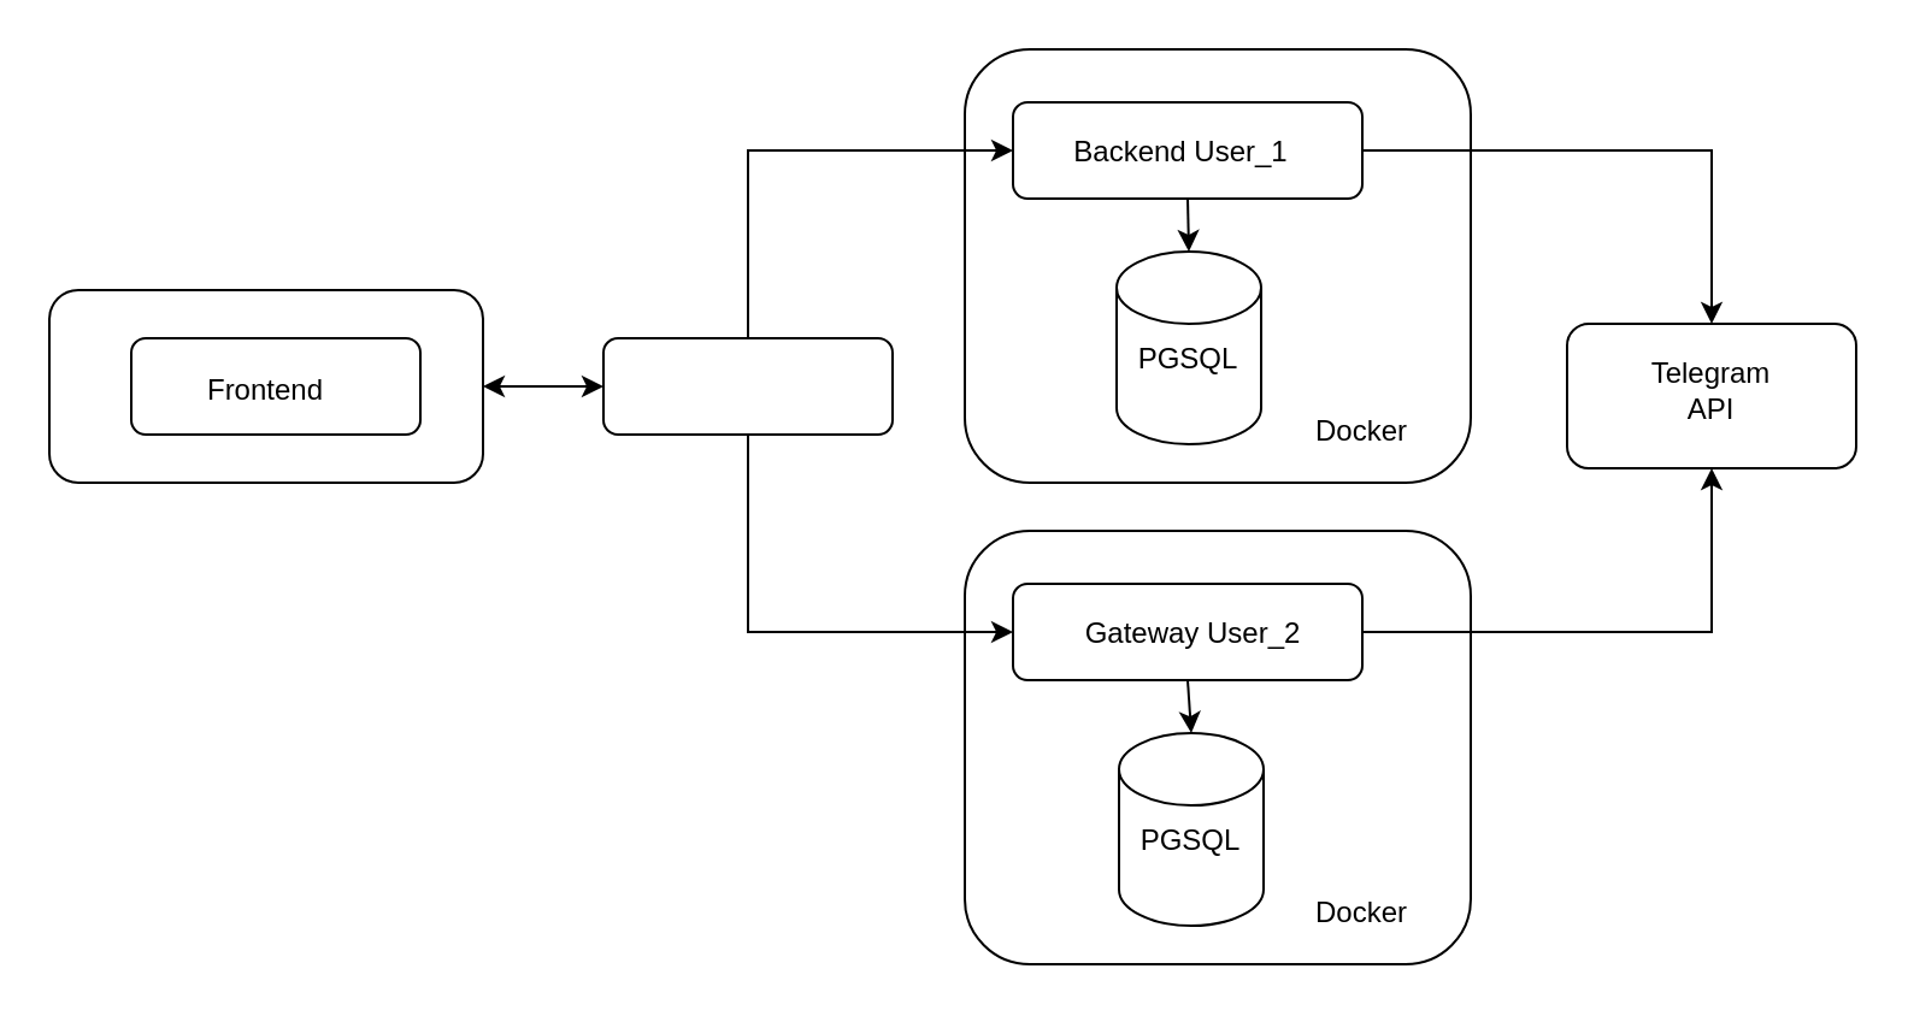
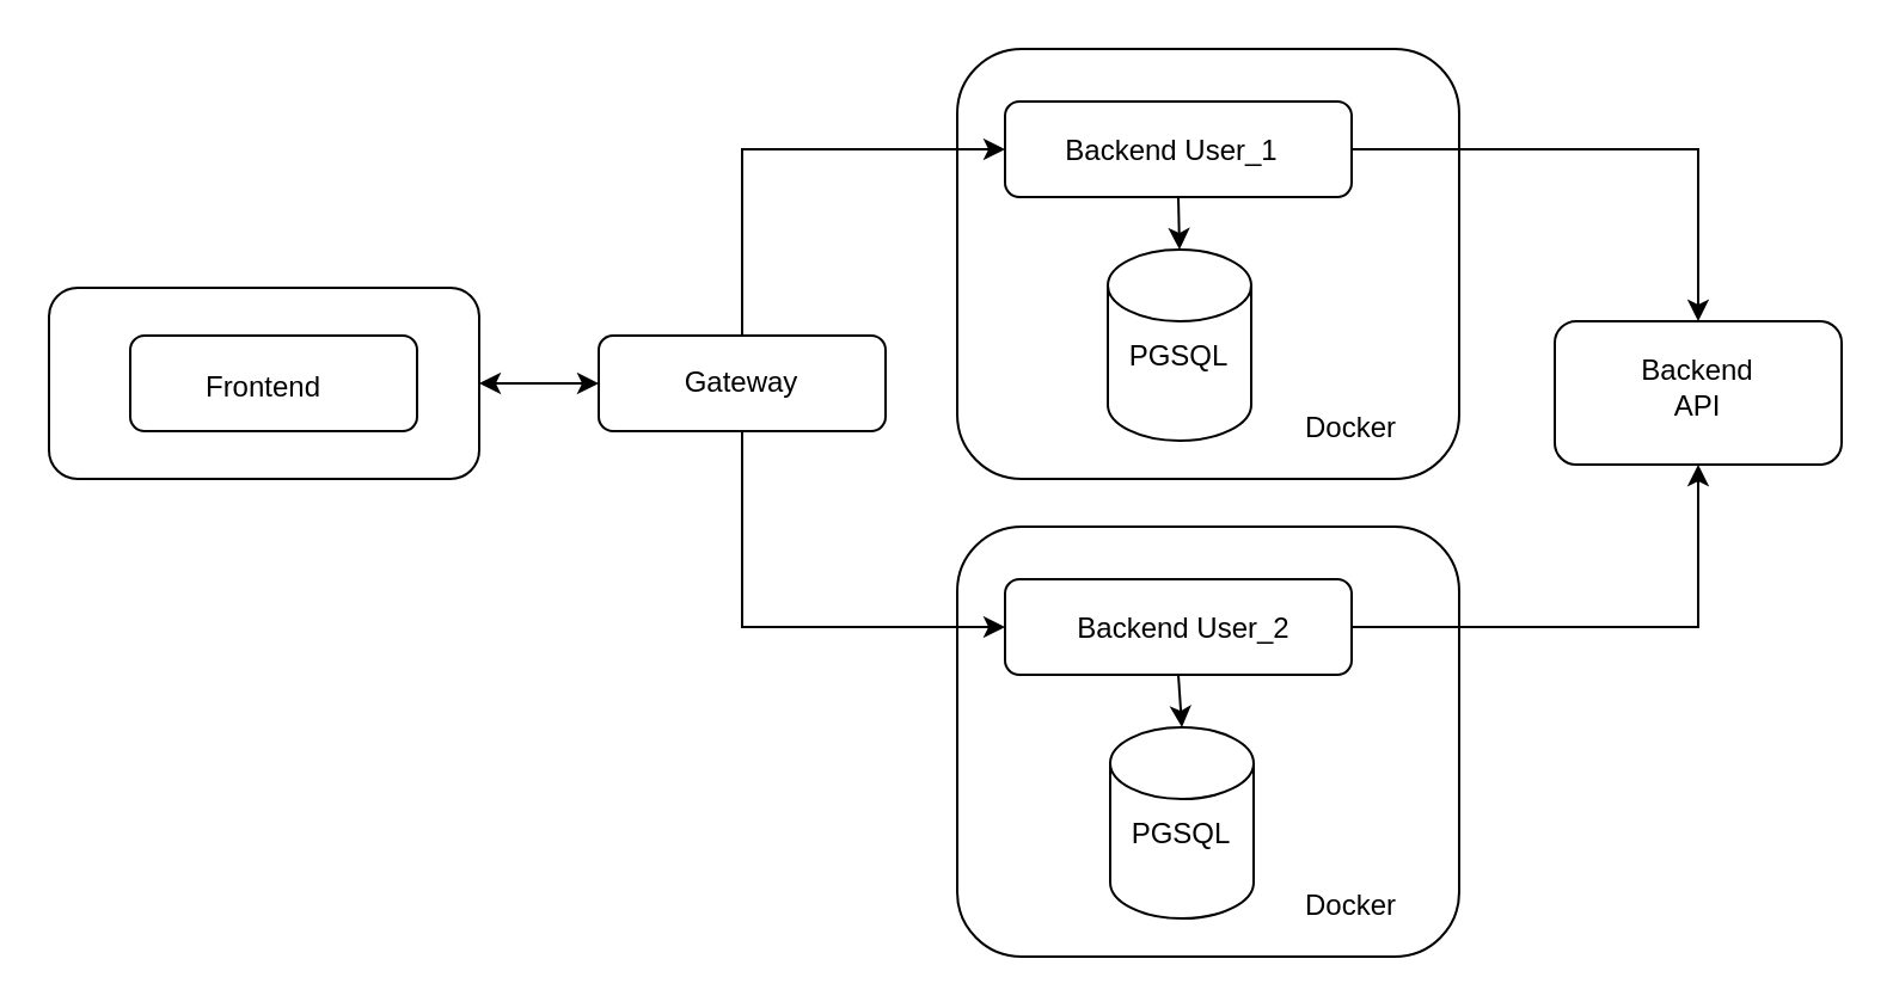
  <mxCell id="0" />
  <mxCell id="1" parent="0" />
  <mxCell id="2" value="" style="rounded=1;whiteSpace=wrap;html=1;" parent="1" vertex="1"><mxGeometry x="650" y="134" width="120" height="60" as="geometry" /></mxCell>
- <mxCell id="3" value="Telegram API" style="text;html=1;align=center;verticalAlign=middle;whiteSpace=wrap;rounded=0;" parent="1" vertex="1"><mxGeometry x="680" y="147" width="60" height="30" as="geometry" /></mxCell>
+ <mxCell id="3" value="Backend API" style="text;html=1;align=center;verticalAlign=middle;whiteSpace=wrap;rounded=0;" parent="1" vertex="1"><mxGeometry x="680" y="147" width="60" height="30" as="geometry" /></mxCell>
  <mxCell id="4" value="" style="rounded=1;whiteSpace=wrap;html=1;" parent="1" vertex="1"><mxGeometry x="400" y="20" width="210" height="180" as="geometry" /></mxCell>
  <mxCell id="5" value="" style="rounded=1;whiteSpace=wrap;html=1;" parent="1" vertex="1"><mxGeometry x="420" y="42" width="145" height="40" as="geometry" /></mxCell>
  <mxCell id="6" value="Backend User_1" style="text;html=1;align=center;verticalAlign=middle;whiteSpace=wrap;rounded=0;" parent="1" vertex="1"><mxGeometry x="430" y="48" width="120" height="30" as="geometry" /></mxCell>
  <mxCell id="7" value="" style="shape=cylinder3;whiteSpace=wrap;html=1;boundedLbl=1;backgroundOutline=1;size=15;" parent="1" vertex="1"><mxGeometry x="463" y="104" width="60" height="80" as="geometry" /></mxCell>
  <mxCell id="8" value="PGSQL" style="text;html=1;align=center;verticalAlign=middle;whiteSpace=wrap;rounded=0;" parent="1" vertex="1"><mxGeometry x="463" y="134" width="60" height="30" as="geometry" /></mxCell>
  <mxCell id="9" style="edgeStyle=orthogonalEdgeStyle;rounded=0;orthogonalLoop=1;jettySize=auto;html=1;entryX=0;entryY=0.5;entryDx=0;entryDy=0;exitX=0.5;exitY=0;exitDx=0;exitDy=0;" parent="1" source="25" target="5" edge="1"><mxGeometry relative="1" as="geometry"><mxPoint x="180" y="80" as="sourcePoint" /><mxPoint x="240" y="10" as="targetPoint" /><Array as="points"><mxPoint x="310" y="62" /></Array></mxGeometry></mxCell>
  <mxCell id="10" style="edgeStyle=orthogonalEdgeStyle;rounded=0;orthogonalLoop=1;jettySize=auto;html=1;entryX=0.5;entryY=0;entryDx=0;entryDy=0;" parent="1" source="5" target="2" edge="1"><mxGeometry relative="1" as="geometry"><mxPoint x="800" y="62" as="targetPoint" /></mxGeometry></mxCell>
  <mxCell id="11" value="Docker" style="text;html=1;align=center;verticalAlign=middle;whiteSpace=wrap;rounded=0;" parent="1" vertex="1"><mxGeometry x="535" y="164" width="60" height="30" as="geometry" /></mxCell>
  <mxCell id="12" value="" style="endArrow=classic;html=1;rounded=0;entryX=0.5;entryY=0;entryDx=0;entryDy=0;entryPerimeter=0;exitX=0.5;exitY=1;exitDx=0;exitDy=0;" edge="1" parent="1" source="5" target="7"><mxGeometry width="50" height="50" relative="1" as="geometry"><mxPoint x="540" y="310" as="sourcePoint" /><mxPoint x="590" y="260" as="targetPoint" /></mxGeometry></mxCell>
  <mxCell id="13" value="" style="rounded=1;whiteSpace=wrap;html=1;" vertex="1" parent="1"><mxGeometry x="400" y="220" width="210" height="180" as="geometry" /></mxCell>
  <mxCell id="14" value="" style="rounded=1;whiteSpace=wrap;html=1;" vertex="1" parent="1"><mxGeometry x="420" y="242" width="145" height="40" as="geometry" /></mxCell>
- <mxCell id="15" value="Gateway User_2" style="text;html=1;align=center;verticalAlign=middle;whiteSpace=wrap;rounded=0;" vertex="1" parent="1"><mxGeometry x="440" y="248" width="110" height="30" as="geometry" /></mxCell>
+ <mxCell id="15" value="Backend User_2" style="text;html=1;align=center;verticalAlign=middle;whiteSpace=wrap;rounded=0;" vertex="1" parent="1"><mxGeometry x="440" y="248" width="110" height="30" as="geometry" /></mxCell>
  <mxCell id="16" value="" style="shape=cylinder3;whiteSpace=wrap;html=1;boundedLbl=1;backgroundOutline=1;size=15;" vertex="1" parent="1"><mxGeometry x="464" y="304" width="60" height="80" as="geometry" /></mxCell>
  <mxCell id="17" value="PGSQL" style="text;html=1;align=center;verticalAlign=middle;whiteSpace=wrap;rounded=0;" vertex="1" parent="1"><mxGeometry x="464" y="334" width="60" height="30" as="geometry" /></mxCell>
  <mxCell id="18" value="Docker" style="text;html=1;align=center;verticalAlign=middle;whiteSpace=wrap;rounded=0;" vertex="1" parent="1"><mxGeometry x="535" y="364" width="60" height="30" as="geometry" /></mxCell>
  <mxCell id="19" value="" style="endArrow=classic;html=1;rounded=0;entryX=0.5;entryY=0;entryDx=0;entryDy=0;entryPerimeter=0;exitX=0.5;exitY=1;exitDx=0;exitDy=0;" edge="1" parent="1" source="14" target="16"><mxGeometry width="50" height="50" relative="1" as="geometry"><mxPoint x="540" y="510" as="sourcePoint" /><mxPoint x="590" y="460" as="targetPoint" /></mxGeometry></mxCell>
  <mxCell id="20" style="edgeStyle=orthogonalEdgeStyle;rounded=0;orthogonalLoop=1;jettySize=auto;html=1;entryX=0;entryY=0.5;entryDx=0;entryDy=0;exitX=0.5;exitY=0.883;exitDx=0;exitDy=0;exitPerimeter=0;" edge="1" parent="1" source="25" target="14"><mxGeometry relative="1" as="geometry"><mxPoint x="150" y="230" as="sourcePoint" /><mxPoint x="370" y="600" as="targetPoint" /><Array as="points"><mxPoint x="310" y="262" /></Array></mxGeometry></mxCell>
  <mxCell id="21" style="edgeStyle=orthogonalEdgeStyle;rounded=0;orthogonalLoop=1;jettySize=auto;html=1;exitX=1;exitY=0.5;exitDx=0;exitDy=0;entryX=0.5;entryY=1;entryDx=0;entryDy=0;" edge="1" parent="1" source="14" target="2"><mxGeometry relative="1" as="geometry"><mxPoint x="415" y="72" as="sourcePoint" /><mxPoint x="660" y="260" as="targetPoint" /></mxGeometry></mxCell>
  <mxCell id="22" value="" style="rounded=1;whiteSpace=wrap;html=1;" vertex="1" parent="1"><mxGeometry x="20" y="120" width="180" height="80" as="geometry" /></mxCell>
  <mxCell id="23" value="" style="rounded=1;whiteSpace=wrap;html=1;" parent="1" vertex="1"><mxGeometry x="54" y="140" width="120" height="40" as="geometry" /></mxCell>
  <mxCell id="24" value="Frontend" style="text;html=1;align=center;verticalAlign=middle;whiteSpace=wrap;rounded=0;" parent="1" vertex="1"><mxGeometry x="80" y="147" width="60" height="30" as="geometry" /></mxCell>
  <mxCell id="25" value="" style="rounded=1;whiteSpace=wrap;html=1;" parent="1" vertex="1"><mxGeometry x="250" y="140" width="120" height="40" as="geometry" /></mxCell>
+ <mxCell id="26" value="&lt;div&gt;Gateway&lt;/div&gt;" style="text;html=1;align=center;verticalAlign=middle;whiteSpace=wrap;rounded=0;" parent="1" vertex="1"><mxGeometry x="280" y="145" width="60" height="30" as="geometry" /></mxCell>
  <mxCell id="27" value="" style="endArrow=classic;startArrow=classic;html=1;rounded=0;entryX=0;entryY=0.5;entryDx=0;entryDy=0;exitX=1;exitY=0.5;exitDx=0;exitDy=0;" edge="1" parent="1" source="22" target="25"><mxGeometry width="50" height="50" relative="1" as="geometry"><mxPoint x="200" y="304" as="sourcePoint" /><mxPoint x="250" y="254" as="targetPoint" /></mxGeometry></mxCell>
